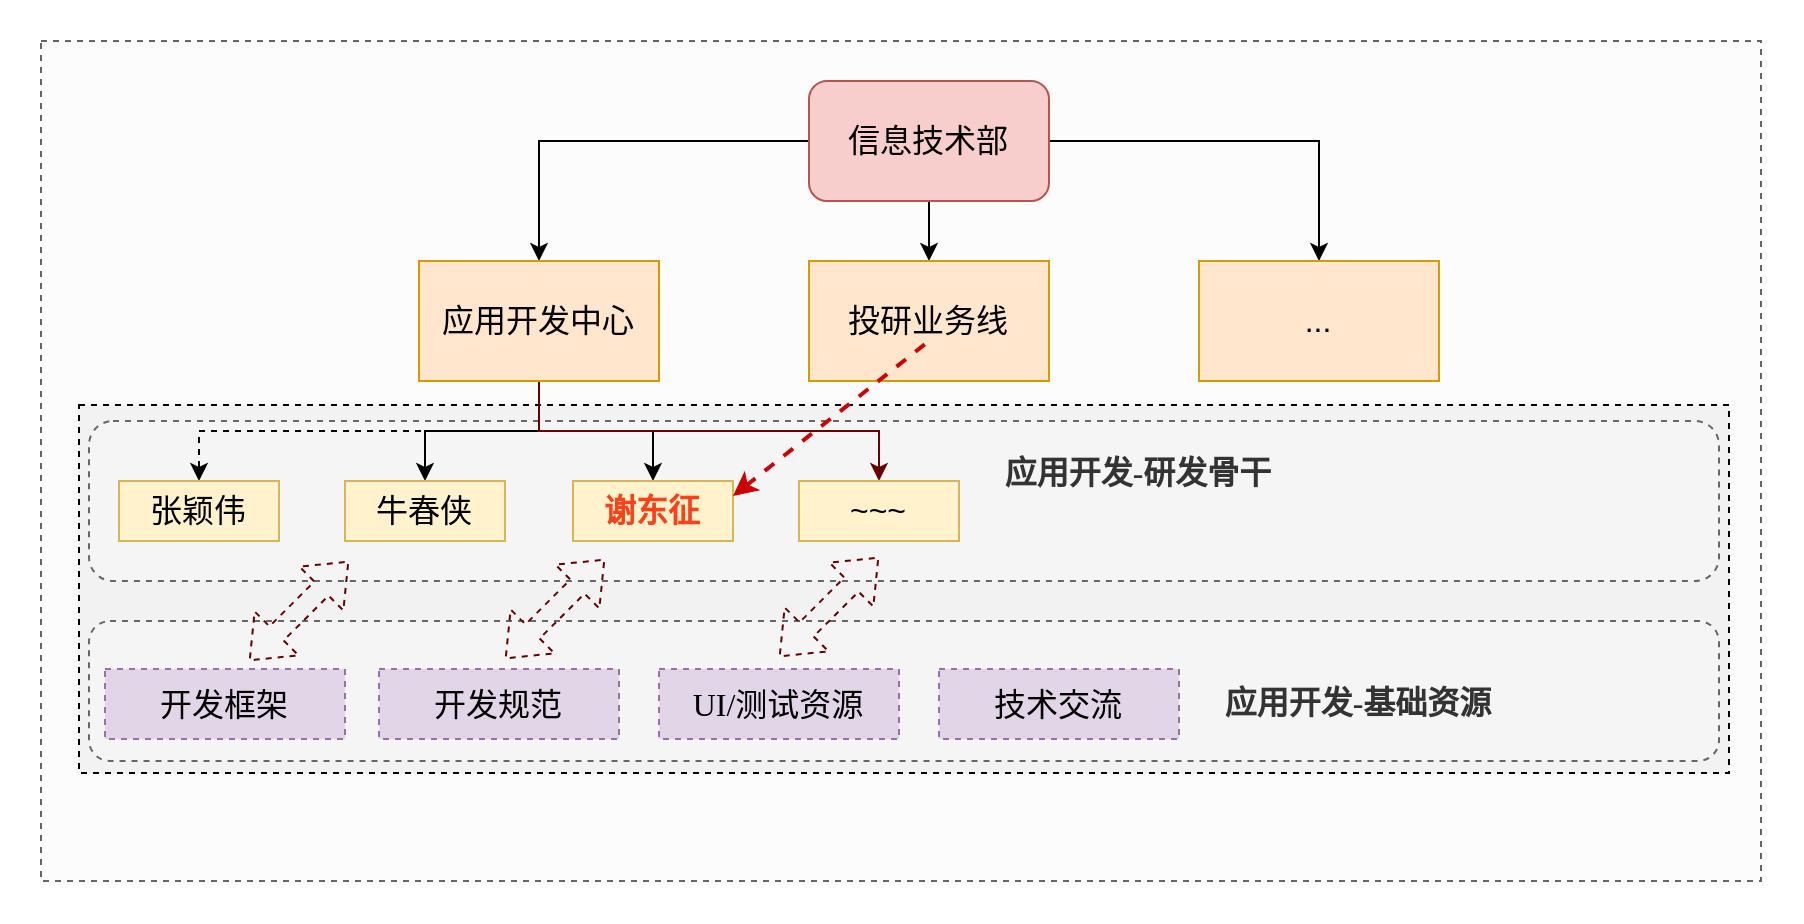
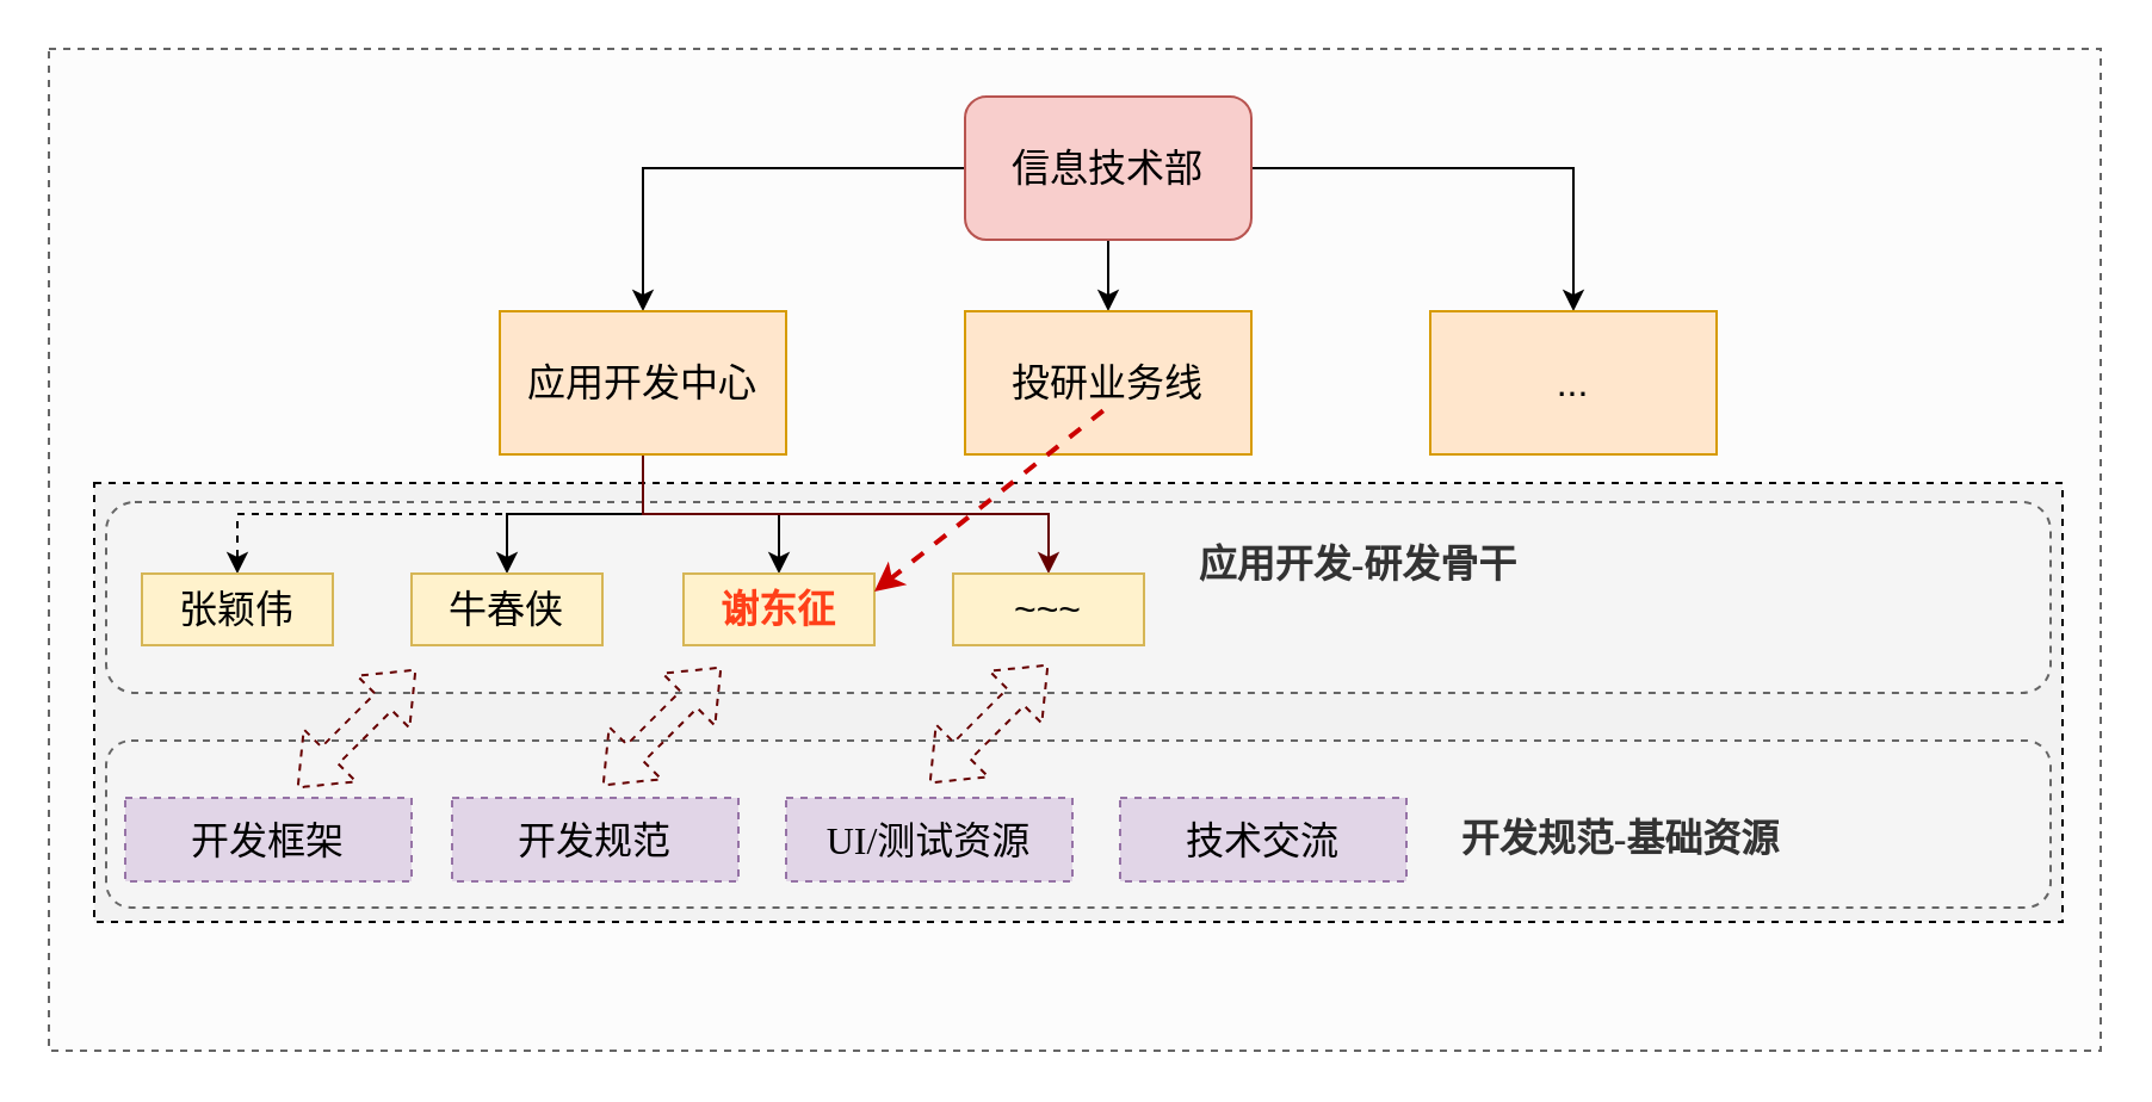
  <mxCell id="0" />
  <mxCell id="1" parent="0" />
  <mxCell id="2" value="" style="rounded=0;whiteSpace=wrap;html=1;dashed=1;fontFamily=Georgia;fontSize=16;strokeColor=#666666;fontColor=#333333;fillColor=#FCFCFC;" parent="1" vertex="1"><mxGeometry x="20" y="20" width="860" height="420" as="geometry" /></mxCell>
  <mxCell id="3" value="" style="rounded=0;whiteSpace=wrap;html=1;dashed=1;fontFamily=Georgia;fontSize=16;fillColor=#F2F2F2;" parent="1" vertex="1"><mxGeometry x="39" y="202" width="825" height="184" as="geometry" /></mxCell>
  <mxCell id="4" value="" style="rounded=1;whiteSpace=wrap;html=1;fontSize=16;fillColor=#f5f5f5;strokeColor=#666666;fontColor=#333333;dashed=1;" parent="1" vertex="1"><mxGeometry x="44" y="210" width="815" height="80" as="geometry" /></mxCell>
  <mxCell id="5" style="edgeStyle=orthogonalEdgeStyle;rounded=0;orthogonalLoop=1;jettySize=auto;html=1;fontSize=16;" parent="1" source="8" target="14" edge="1"><mxGeometry relative="1" as="geometry" /></mxCell>
  <mxCell id="6" style="edgeStyle=orthogonalEdgeStyle;rounded=0;orthogonalLoop=1;jettySize=auto;html=1;exitX=0.5;exitY=1;exitDx=0;exitDy=0;entryX=0.5;entryY=0;entryDx=0;entryDy=0;fontSize=16;" parent="1" source="8" target="15" edge="1"><mxGeometry relative="1" as="geometry" /></mxCell>
  <mxCell id="7" style="edgeStyle=orthogonalEdgeStyle;rounded=0;orthogonalLoop=1;jettySize=auto;html=1;exitX=1;exitY=0.5;exitDx=0;exitDy=0;entryX=0.5;entryY=0;entryDx=0;entryDy=0;fontSize=16;" parent="1" source="8" target="16" edge="1"><mxGeometry relative="1" as="geometry" /></mxCell>
  <mxCell id="8" value="信息技术部" style="rounded=1;whiteSpace=wrap;html=1;fillColor=#f8cecc;strokeColor=#b85450;fontSize=16;" parent="1" vertex="1"><mxGeometry x="404" y="40" width="120" height="60" as="geometry" /></mxCell>
  <mxCell id="9" style="edgeStyle=orthogonalEdgeStyle;rounded=0;orthogonalLoop=1;jettySize=auto;html=1;exitX=0.5;exitY=1;exitDx=0;exitDy=0;fontSize=16;dashed=1;" parent="1" source="14" target="17" edge="1"><mxGeometry relative="1" as="geometry" /></mxCell>
  <mxCell id="10" style="edgeStyle=orthogonalEdgeStyle;rounded=0;orthogonalLoop=1;jettySize=auto;html=1;entryX=0.5;entryY=0;entryDx=0;entryDy=0;fontSize=16;" parent="1" source="14" target="18" edge="1"><mxGeometry relative="1" as="geometry" /></mxCell>
  <mxCell id="11" style="edgeStyle=orthogonalEdgeStyle;rounded=0;orthogonalLoop=1;jettySize=auto;html=1;fontSize=16;exitX=0.5;exitY=1;exitDx=0;exitDy=0;" parent="1" source="14" target="19" edge="1"><mxGeometry relative="1" as="geometry" /></mxCell>
  <mxCell id="12" style="edgeStyle=orthogonalEdgeStyle;rounded=0;orthogonalLoop=1;jettySize=auto;html=1;startArrow=none;startFill=0;strokeWidth=1;fontSize=16;" parent="1" edge="1"><mxGeometry relative="1" as="geometry"><Array as="points"><mxPoint x="269" y="340" /><mxPoint x="439" y="340" /></Array><mxPoint x="269" y="310" as="sourcePoint" /><mxPoint x="439" y="360" as="targetPoint" /></mxGeometry></mxCell>
  <mxCell id="13" style="edgeStyle=orthogonalEdgeStyle;rounded=0;orthogonalLoop=1;jettySize=auto;html=1;entryX=0.5;entryY=0;entryDx=0;entryDy=0;startArrow=none;startFill=0;strokeColor=#660000;strokeWidth=1;fontFamily=Georgia;fontSize=16;fontColor=#FF4019;exitX=0.5;exitY=1;exitDx=0;exitDy=0;" parent="1" source="14" target="20" edge="1"><mxGeometry relative="1" as="geometry" /></mxCell>
  <mxCell id="14" value="应用开发中心" style="rounded=0;whiteSpace=wrap;html=1;fillColor=#ffe6cc;strokeColor=#d79b00;fontSize=16;" parent="1" vertex="1"><mxGeometry x="209" y="130" width="120" height="60" as="geometry" /></mxCell>
  <mxCell id="15" value="投研业务线" style="rounded=0;whiteSpace=wrap;html=1;fillColor=#ffe6cc;strokeColor=#d79b00;fontSize=16;" parent="1" vertex="1"><mxGeometry x="404" y="130" width="120" height="60" as="geometry" /></mxCell>
  <mxCell id="16" value="..." style="rounded=0;whiteSpace=wrap;html=1;fillColor=#ffe6cc;strokeColor=#d79b00;fontSize=16;" parent="1" vertex="1"><mxGeometry x="599" y="130" width="120" height="60" as="geometry" /></mxCell>
  <mxCell id="17" value="张颖伟" style="rounded=0;whiteSpace=wrap;html=1;fontSize=16;fillColor=#fff2cc;strokeColor=#d6b656;" parent="1" vertex="1"><mxGeometry x="59" y="240" width="80" height="30" as="geometry" /></mxCell>
  <mxCell id="18" value="牛春侠" style="rounded=0;whiteSpace=wrap;html=1;fontSize=16;fillColor=#fff2cc;strokeColor=#d6b656;" parent="1" vertex="1"><mxGeometry x="172" y="240" width="80" height="30" as="geometry" /></mxCell>
  <mxCell id="19" value="谢东征" style="rounded=0;whiteSpace=wrap;html=1;fontSize=16;fillColor=#fff2cc;strokeColor=#d6b656;fontColor=#FF4019;fontStyle=1" parent="1" vertex="1"><mxGeometry x="286" y="240" width="80" height="30" as="geometry" /></mxCell>
  <mxCell id="20" value="~~~" style="rounded=0;whiteSpace=wrap;html=1;fontSize=16;fillColor=#fff2cc;strokeColor=#d6b656;" parent="1" vertex="1"><mxGeometry x="399" y="240" width="80" height="30" as="geometry" /></mxCell>
  <mxCell id="21" value="应用开发-研发骨干" style="rounded=0;whiteSpace=wrap;html=1;dashed=1;fontSize=16;fillColor=#f5f5f5;fontColor=#333333;strokeColor=none;fontFamily=Georgia;fontStyle=1" parent="1" vertex="1"><mxGeometry x="489" y="226" width="160" height="20" as="geometry" /></mxCell>
  <mxCell id="22" value="" style="rounded=1;whiteSpace=wrap;html=1;fontSize=16;fillColor=#f5f5f5;strokeColor=#666666;fontColor=#333333;dashed=1;" parent="1" vertex="1"><mxGeometry x="44" y="310" width="815" height="70" as="geometry" /></mxCell>
  <mxCell id="23" value="" style="shape=flexArrow;endArrow=classic;startArrow=classic;html=1;dashed=1;strokeColor=#660000;strokeWidth=1;fontFamily=Georgia;fontSize=16;" parent="1" edge="1"><mxGeometry width="50" height="50" relative="1" as="geometry"><mxPoint x="124" y="330" as="sourcePoint" /><mxPoint x="174" y="280" as="targetPoint" /></mxGeometry></mxCell>
  <mxCell id="24" value="" style="shape=flexArrow;endArrow=classic;startArrow=classic;html=1;dashed=1;strokeColor=#660000;strokeWidth=1;fontFamily=Georgia;fontSize=16;" parent="1" edge="1"><mxGeometry width="50" height="50" relative="1" as="geometry"><mxPoint x="252" y="329" as="sourcePoint" /><mxPoint x="302" y="279" as="targetPoint" /></mxGeometry></mxCell>
  <mxCell id="25" value="" style="shape=flexArrow;endArrow=classic;startArrow=classic;html=1;dashed=1;strokeColor=#660000;strokeWidth=1;fontFamily=Georgia;fontSize=16;" parent="1" edge="1"><mxGeometry width="50" height="50" relative="1" as="geometry"><mxPoint x="389" y="328" as="sourcePoint" /><mxPoint x="439" y="278" as="targetPoint" /></mxGeometry></mxCell>
  <mxCell id="26" value="开发框架" style="rounded=0;whiteSpace=wrap;html=1;dashed=1;fontFamily=Georgia;fontSize=16;fillColor=#e1d5e7;strokeColor=#9673a6;" parent="1" vertex="1"><mxGeometry x="52" y="334" width="120" height="35" as="geometry" /></mxCell>
  <mxCell id="27" value="开发规范" style="rounded=0;whiteSpace=wrap;html=1;dashed=1;fontFamily=Georgia;fontSize=16;fillColor=#e1d5e7;strokeColor=#9673a6;" parent="1" vertex="1"><mxGeometry x="189" y="334" width="120" height="35" as="geometry" /></mxCell>
  <mxCell id="28" value="UI/测试资源" style="rounded=0;whiteSpace=wrap;html=1;dashed=1;fontFamily=Georgia;fontSize=16;fillColor=#e1d5e7;strokeColor=#9673a6;" parent="1" vertex="1"><mxGeometry x="329" y="334" width="120" height="35" as="geometry" /></mxCell>
  <mxCell id="29" value="技术交流" style="rounded=0;whiteSpace=wrap;html=1;dashed=1;fontFamily=Georgia;fontSize=16;fillColor=#e1d5e7;strokeColor=#9673a6;" parent="1" vertex="1"><mxGeometry x="469" y="334" width="120" height="35" as="geometry" /></mxCell>
- <mxCell id="30" value="应用开发-基础资源" style="rounded=0;whiteSpace=wrap;html=1;dashed=1;fontSize=16;fillColor=#f5f5f5;fontColor=#333333;strokeColor=none;fontFamily=Georgia;fontStyle=1" parent="1" vertex="1"><mxGeometry x="599" y="340" width="160" height="21.5" as="geometry" /></mxCell>
+ <mxCell id="30" value="开发规范-基础资源" style="rounded=0;whiteSpace=wrap;html=1;dashed=1;fontSize=16;fillColor=#f5f5f5;fontColor=#333333;strokeColor=none;fontFamily=Georgia;fontStyle=1" parent="1" vertex="1"><mxGeometry x="599" y="340" width="160" height="21.5" as="geometry" /></mxCell>
  <mxCell id="31" value="" style="endArrow=none;dashed=1;html=1;strokeWidth=2;fontSize=16;startArrow=classic;startFill=1;exitX=1;exitY=0.25;exitDx=0;exitDy=0;strokeColor=#CC0000;" parent="1" edge="1"><mxGeometry width="50" height="50" relative="1" as="geometry"><mxPoint x="366" y="247.5" as="sourcePoint" /><mxPoint x="464" y="170" as="targetPoint" /><Array as="points" /></mxGeometry></mxCell>
